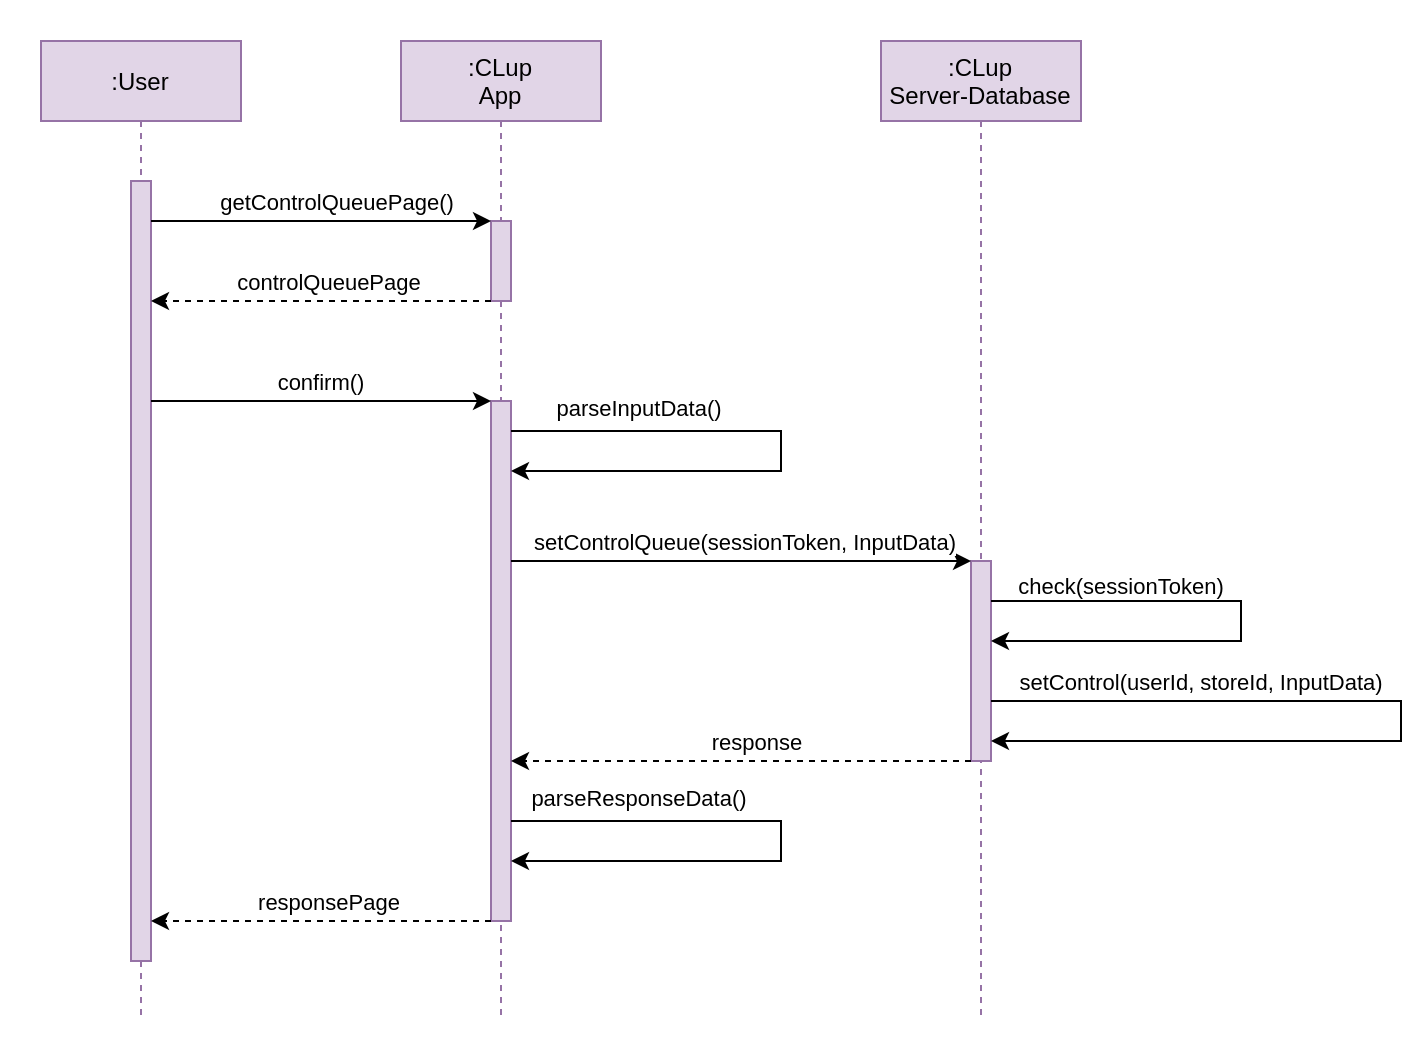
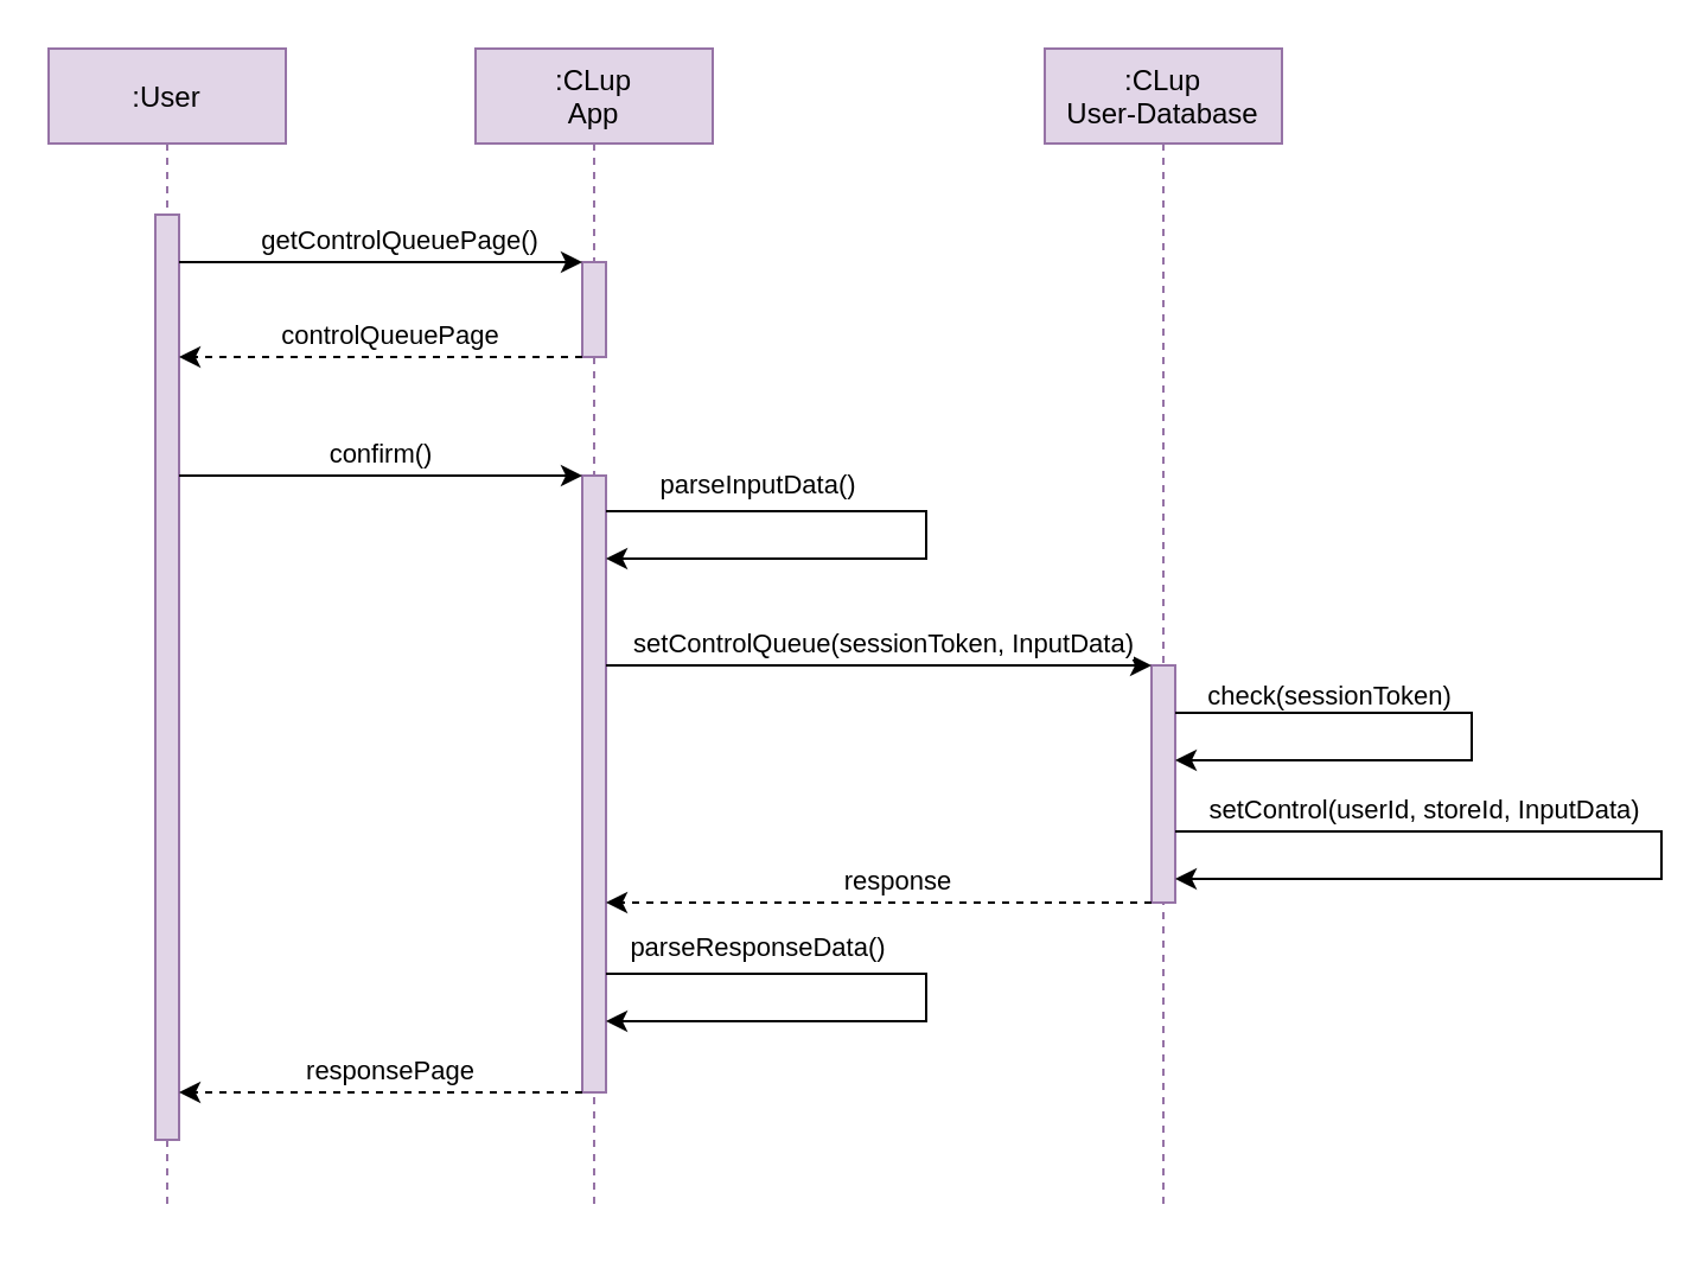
  <mxCell id="0" />
  <mxCell id="1" parent="0" />
  <mxCell id="2" value=":User" style="shape=umlLifeline;perimeter=lifelinePerimeter;container=1;collapsible=0;recursiveResize=0;rounded=0;shadow=0;strokeWidth=1;fillColor=#e1d5e7;strokeColor=#9673a6;" parent="1" vertex="1"><mxGeometry x="20" y="20" width="100" height="490" as="geometry" /></mxCell>
  <mxCell id="3" value="" style="points=[];perimeter=orthogonalPerimeter;rounded=0;shadow=0;strokeWidth=1;fillColor=#e1d5e7;strokeColor=#9673a6;" parent="2" vertex="1"><mxGeometry x="45" y="70" width="10" height="390" as="geometry" /></mxCell>
  <mxCell id="4" value=":CLup&#10;App" style="shape=umlLifeline;perimeter=lifelinePerimeter;container=1;collapsible=0;recursiveResize=0;rounded=0;shadow=0;strokeWidth=1;fillColor=#e1d5e7;strokeColor=#9673a6;" parent="1" vertex="1"><mxGeometry x="200" y="20" width="100" height="490" as="geometry" /></mxCell>
  <mxCell id="5" value="" style="points=[];perimeter=orthogonalPerimeter;rounded=0;shadow=0;strokeWidth=1;fillColor=#e1d5e7;strokeColor=#9673a6;" parent="4" vertex="1"><mxGeometry x="45" y="90" width="10" height="40" as="geometry" /></mxCell>
- <mxCell id="6" value=":CLup&#10;Server-Database" style="shape=umlLifeline;perimeter=lifelinePerimeter;container=1;collapsible=0;recursiveResize=0;rounded=0;shadow=0;strokeWidth=1;fillColor=#e1d5e7;strokeColor=#9673a6;size=40;" parent="1" vertex="1"><mxGeometry x="440" y="20" width="100" height="490" as="geometry" /></mxCell>
+ <mxCell id="6" value=":CLup&#10;User-Database" style="shape=umlLifeline;perimeter=lifelinePerimeter;container=1;collapsible=0;recursiveResize=0;rounded=0;shadow=0;strokeWidth=1;fillColor=#e1d5e7;strokeColor=#9673a6;size=40;" parent="1" vertex="1"><mxGeometry x="440" y="20" width="100" height="490" as="geometry" /></mxCell>
  <mxCell id="7" value="" style="points=[];perimeter=orthogonalPerimeter;rounded=0;shadow=0;strokeWidth=1;fillColor=#e1d5e7;strokeColor=#9673a6;" parent="6" vertex="1"><mxGeometry x="45" y="260" width="10" height="100" as="geometry" /></mxCell>
  <mxCell id="8" value="&lt;meta charset=&quot;utf-8&quot;&gt;&lt;span style=&quot;color: rgba(0, 0, 0, 0); font-family: monospace; font-size: 0px; font-style: normal; font-weight: 400; letter-spacing: normal; text-indent: 0px; text-transform: none; word-spacing: 0px; background-color: rgb(248, 249, 250); display: inline; float: none;&quot;&gt;&amp;nbsp;&lt;/span&gt;" style="edgeStyle=orthogonalEdgeStyle;rounded=0;orthogonalLoop=1;jettySize=auto;html=1;" parent="6" source="7" target="7" edge="1"><mxGeometry relative="1" as="geometry"><Array as="points"><mxPoint x="180" y="280" /><mxPoint x="130" y="300" /></Array></mxGeometry></mxCell>
  <mxCell id="9" value="check(sessionToken)" style="edgeLabel;html=1;align=center;verticalAlign=middle;resizable=0;points=[];" parent="8" vertex="1" connectable="0"><mxGeometry x="-0.739" relative="1" as="geometry"><mxPoint x="29.76" y="-8" as="offset" /></mxGeometry></mxCell>
  <mxCell id="10" style="edgeStyle=orthogonalEdgeStyle;rounded=0;orthogonalLoop=1;jettySize=auto;html=1;" parent="6" source="7" target="7" edge="1"><mxGeometry relative="1" as="geometry"><Array as="points"><mxPoint x="260" y="330" /><mxPoint x="260" y="350" /></Array></mxGeometry></mxCell>
  <mxCell id="11" value="setControl(userId, storeId, InputData)" style="edgeLabel;html=1;align=center;verticalAlign=middle;resizable=0;points=[];" parent="10" vertex="1" connectable="0"><mxGeometry x="-0.58" y="2" relative="1" as="geometry"><mxPoint x="14.71" y="-8" as="offset" /></mxGeometry></mxCell>
  <mxCell id="12" value="" style="points=[];perimeter=orthogonalPerimeter;rounded=0;shadow=0;strokeWidth=1;fillColor=#e1d5e7;strokeColor=#9673a6;" parent="1" vertex="1"><mxGeometry x="245" y="200" width="10" height="260" as="geometry" /></mxCell>
  <mxCell id="13" style="edgeStyle=orthogonalEdgeStyle;rounded=0;orthogonalLoop=1;jettySize=auto;html=1;dashed=1;" parent="1" source="7" edge="1"><mxGeometry relative="1" as="geometry"><Array as="points"><mxPoint x="380" y="380" /><mxPoint x="380" y="380" /></Array><mxPoint x="255" y="380" as="targetPoint" /><mxPoint x="510" y="340" as="sourcePoint" /></mxGeometry></mxCell>
  <mxCell id="14" value="response" style="edgeLabel;html=1;align=center;verticalAlign=middle;resizable=0;points=[];" parent="13" vertex="1" connectable="0"><mxGeometry x="-0.15" y="5" relative="1" as="geometry"><mxPoint x="-9.8" y="-15" as="offset" /></mxGeometry></mxCell>
  <mxCell id="15" style="edgeStyle=orthogonalEdgeStyle;rounded=0;orthogonalLoop=1;jettySize=auto;html=1;" parent="1" target="7" edge="1"><mxGeometry relative="1" as="geometry"><mxPoint x="255" y="280" as="sourcePoint" /><mxPoint x="265" y="300.5" as="targetPoint" /><Array as="points"><mxPoint x="390" y="280" /><mxPoint x="390" y="280" /></Array></mxGeometry></mxCell>
  <mxCell id="16" value="setControlQueue(sessionToken, InputData)" style="edgeLabel;html=1;align=center;verticalAlign=middle;resizable=0;points=[];" parent="15" vertex="1" connectable="0"><mxGeometry x="-0.435" y="-2" relative="1" as="geometry"><mxPoint x="51.67" y="-12" as="offset" /></mxGeometry></mxCell>
  <mxCell id="17" style="edgeStyle=orthogonalEdgeStyle;rounded=0;orthogonalLoop=1;jettySize=auto;html=1;dashed=1;" parent="1" source="12" edge="1"><mxGeometry relative="1" as="geometry"><Array as="points"><mxPoint x="130" y="460" /><mxPoint x="130" y="460" /></Array><mxPoint x="75" y="460" as="targetPoint" /><mxPoint x="245" y="454.71" as="sourcePoint" /></mxGeometry></mxCell>
  <mxCell id="18" value="responsePage" style="edgeLabel;html=1;align=center;verticalAlign=middle;resizable=0;points=[];" parent="17" vertex="1" connectable="0"><mxGeometry x="-0.15" y="5" relative="1" as="geometry"><mxPoint x="-9.8" y="-15" as="offset" /></mxGeometry></mxCell>
  <mxCell id="19" style="edgeStyle=orthogonalEdgeStyle;rounded=0;orthogonalLoop=1;jettySize=auto;html=1;" parent="1" edge="1"><mxGeometry relative="1" as="geometry"><mxPoint x="255" y="410" as="sourcePoint" /><mxPoint x="255" y="430" as="targetPoint" /><Array as="points"><mxPoint x="390" y="410" /><mxPoint x="390" y="430" /></Array></mxGeometry></mxCell>
  <mxCell id="20" value="parseResponseData()" style="edgeLabel;html=1;align=center;verticalAlign=middle;resizable=0;points=[];" parent="19" vertex="1" connectable="0"><mxGeometry x="-0.435" y="-2" relative="1" as="geometry"><mxPoint x="-18.86" y="-13.03" as="offset" /></mxGeometry></mxCell>
  <mxCell id="21" style="edgeStyle=orthogonalEdgeStyle;rounded=0;orthogonalLoop=1;jettySize=auto;html=1;" parent="1" target="12" edge="1"><mxGeometry relative="1" as="geometry"><Array as="points"><mxPoint x="220" y="200" /><mxPoint x="220" y="200" /></Array><mxPoint x="75" y="200" as="sourcePoint" /></mxGeometry></mxCell>
  <mxCell id="22" value="confirm()" style="edgeLabel;html=1;align=center;verticalAlign=middle;resizable=0;points=[];" parent="21" vertex="1" connectable="0"><mxGeometry x="0.706" y="47" relative="1" as="geometry"><mxPoint x="-60.14" y="37" as="offset" /></mxGeometry></mxCell>
  <mxCell id="23" style="edgeStyle=orthogonalEdgeStyle;rounded=0;orthogonalLoop=1;jettySize=auto;html=1;" parent="1" source="3" target="5" edge="1"><mxGeometry relative="1" as="geometry"><Array as="points"><mxPoint x="160" y="110" /><mxPoint x="160" y="110" /></Array></mxGeometry></mxCell>
  <mxCell id="24" value="getControlQueuePage()" style="edgeLabel;html=1;align=center;verticalAlign=middle;resizable=0;points=[];" parent="23" vertex="1" connectable="0"><mxGeometry x="0.077" y="-1" relative="1" as="geometry"><mxPoint y="-11" as="offset" /></mxGeometry></mxCell>
  <mxCell id="25" style="edgeStyle=orthogonalEdgeStyle;rounded=0;orthogonalLoop=1;jettySize=auto;html=1;dashed=1;" parent="1" source="5" target="3" edge="1"><mxGeometry relative="1" as="geometry"><Array as="points"><mxPoint x="190" y="150" /><mxPoint x="190" y="150" /></Array><mxPoint x="60" y="160" as="targetPoint" /><mxPoint x="230" y="160" as="sourcePoint" /></mxGeometry></mxCell>
  <mxCell id="26" value="controlQueuePage" style="edgeLabel;html=1;align=center;verticalAlign=middle;resizable=0;points=[];" parent="25" vertex="1" connectable="0"><mxGeometry x="-0.15" y="5" relative="1" as="geometry"><mxPoint x="-9.8" y="-15" as="offset" /></mxGeometry></mxCell>
  <mxCell id="27" style="edgeStyle=orthogonalEdgeStyle;rounded=0;orthogonalLoop=1;jettySize=auto;html=1;" parent="1" source="12" target="12" edge="1"><mxGeometry relative="1" as="geometry"><mxPoint x="255" y="215" as="sourcePoint" /><mxPoint x="255" y="235" as="targetPoint" /><Array as="points"><mxPoint x="390" y="215" /><mxPoint x="390" y="235" /></Array></mxGeometry></mxCell>
  <mxCell id="28" value="parseInputData()" style="edgeLabel;html=1;align=center;verticalAlign=middle;resizable=0;points=[];" parent="27" vertex="1" connectable="0"><mxGeometry x="-0.435" y="-2" relative="1" as="geometry"><mxPoint x="-18.86" y="-13.03" as="offset" /></mxGeometry></mxCell>
